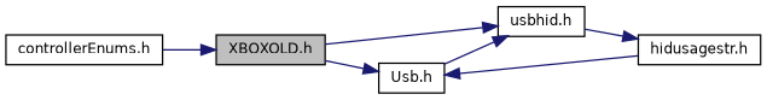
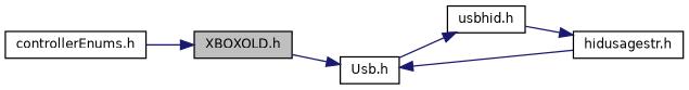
  digraph {
    rankdir=LR
    node [color=black fillcolor=white fontname=Helvetica fontsize=10 shape=record style=filled]
    edge [color=midnightblue fontname=Helvetica fontsize=10 labelfontname=Helvetica labelfontsize=10 style=solid]
    n1 [fillcolor=grey75 fontcolor=black height=0.2 label="XBOXOLD.h" width=0.4]
    n2 [height=0.2 label="Usb.h" width=0.4]
    n3 [height=0.2 label="usbhid.h" width=0.4]
    n4 [height=0.2 label="hidusagestr.h" width=0.4]
    n5 [height=0.2 label="controllerEnums.h" width=0.4]
    n1 -> n2
-   n1 -> n3
    n2 -> n3
    n3 -> n4
    n4 -> n2
    n5 -> n1
  }
